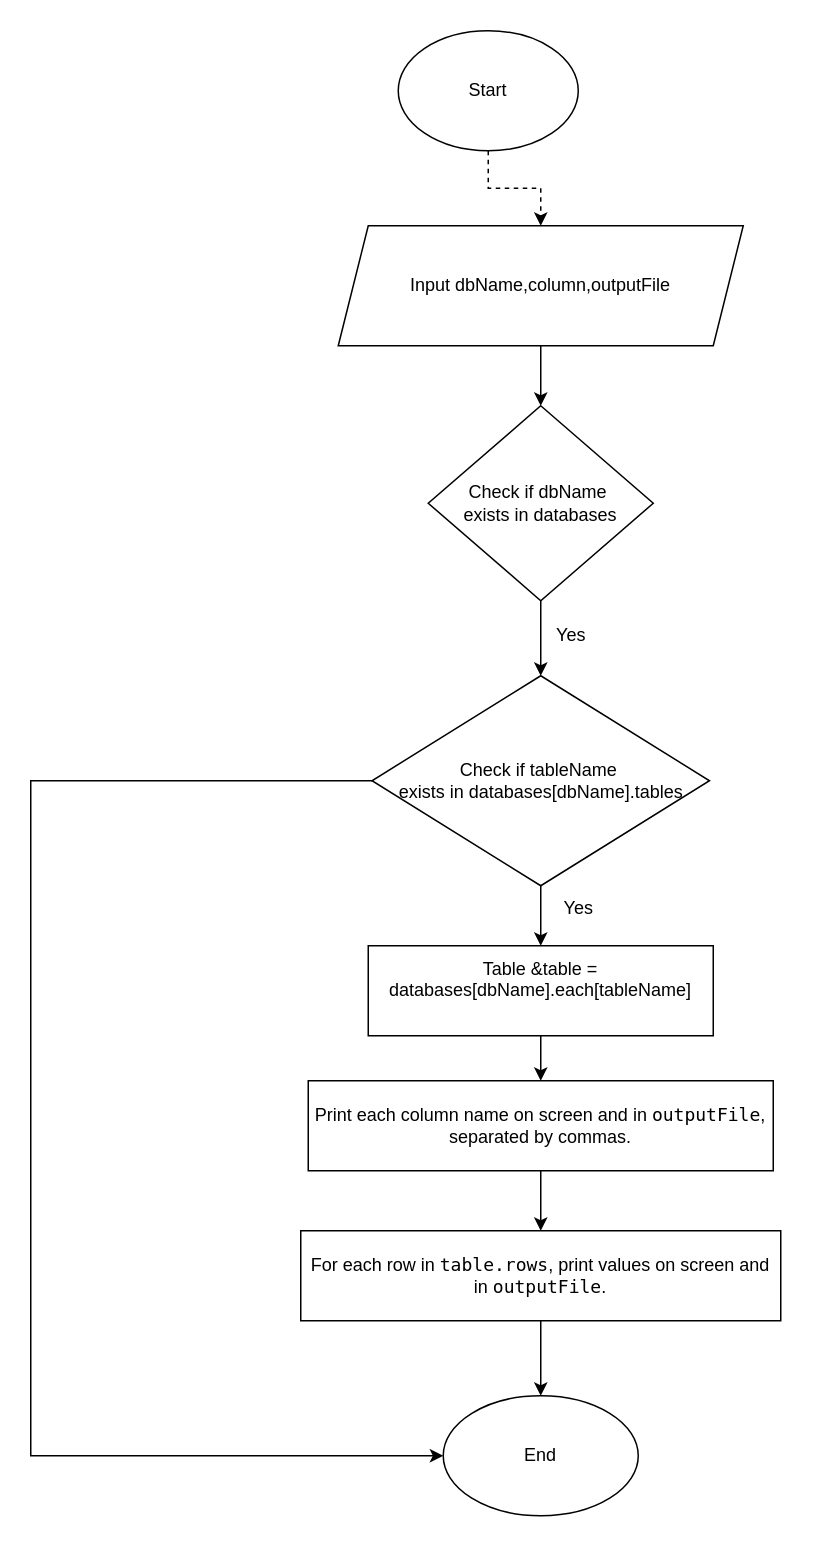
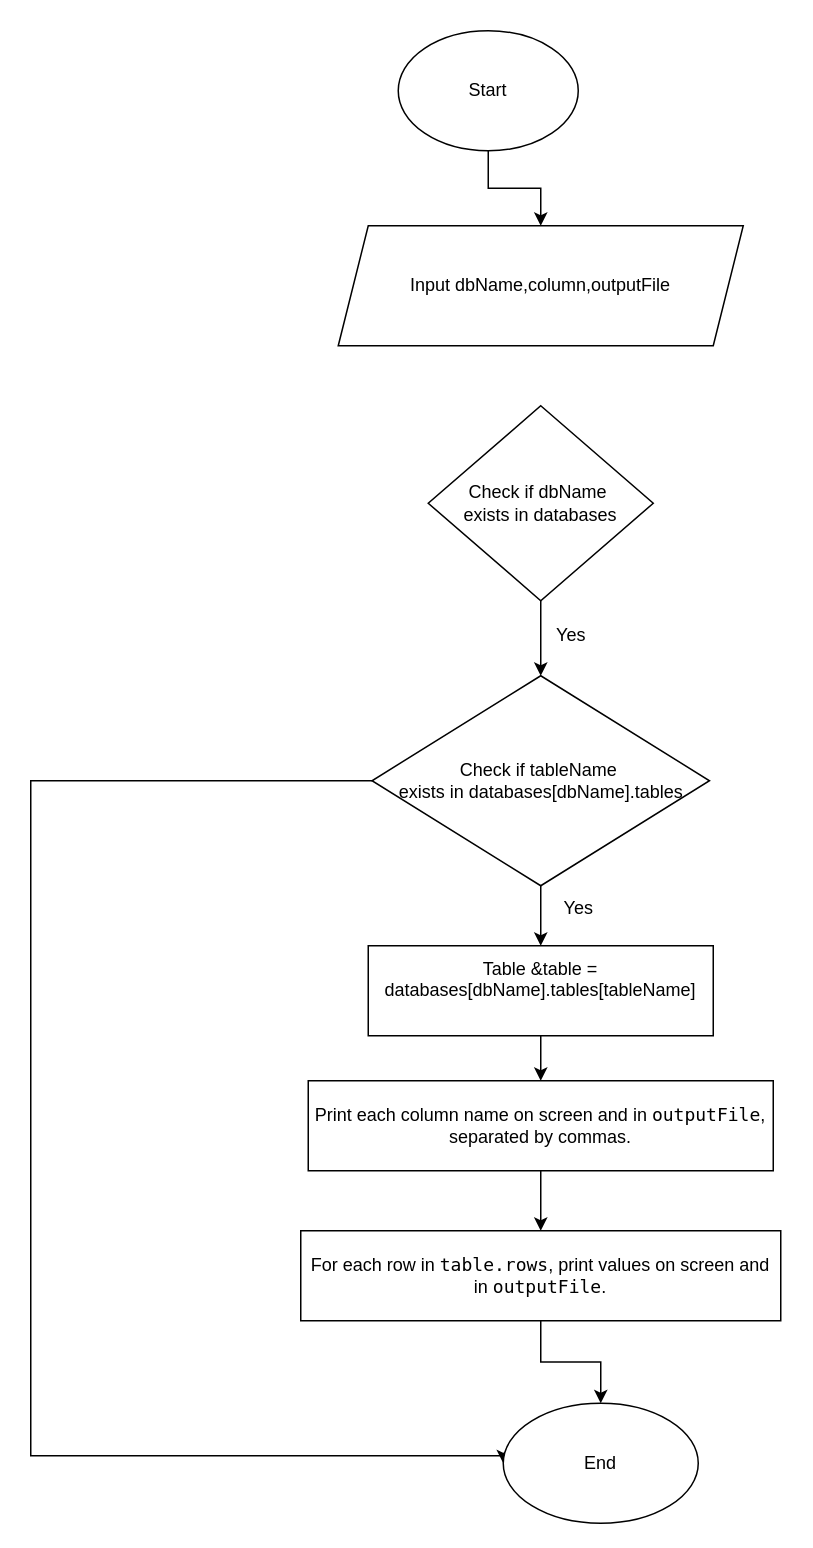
  <mxCell id="0" />
  <mxCell id="1" parent="0" />
- <mxCell id="2" style="edgeStyle=orthogonalEdgeStyle;rounded=0;orthogonalLoop=1;jettySize=auto;html=1;exitX=0.5;exitY=1;exitDx=0;exitDy=0;entryX=0.5;entryY=0;entryDx=0;entryDy=0;dashed=1;" edge="1" parent="1" source="3" target="5"><mxGeometry relative="1" as="geometry"><mxPoint x="360" y="120" as="targetPoint" /></mxGeometry></mxCell>
+ <mxCell id="2" style="edgeStyle=orthogonalEdgeStyle;rounded=0;orthogonalLoop=1;jettySize=auto;html=1;exitX=0.5;exitY=1;exitDx=0;exitDy=0;entryX=0.5;entryY=0;entryDx=0;entryDy=0;" edge="1" parent="1" source="3" target="5"><mxGeometry relative="1" as="geometry"><mxPoint x="360" y="120" as="targetPoint" /></mxGeometry></mxCell>
  <mxCell id="3" value="Start" style="ellipse;whiteSpace=wrap;html=1;" vertex="1" parent="1"><mxGeometry x="265" y="20" width="120" height="80" as="geometry" /></mxCell>
- <mxCell id="4" style="edgeStyle=orthogonalEdgeStyle;rounded=0;orthogonalLoop=1;jettySize=auto;html=1;entryX=0.5;entryY=0;entryDx=0;entryDy=0;" edge="1" parent="1" source="5" target="7"><mxGeometry relative="1" as="geometry" /></mxCell>
  <mxCell id="5" value="Input dbName,column,outputFile" style="shape=parallelogram;perimeter=parallelogramPerimeter;whiteSpace=wrap;html=1;fixedSize=1;" vertex="1" parent="1"><mxGeometry x="225" y="150" width="270" height="80" as="geometry" /></mxCell>
  <mxCell id="6" style="edgeStyle=orthogonalEdgeStyle;rounded=0;orthogonalLoop=1;jettySize=auto;html=1;" edge="1" parent="1" source="7" target="10"><mxGeometry relative="1" as="geometry" /></mxCell>
  <mxCell id="7" value="Check if dbName&amp;nbsp;&lt;div&gt;exists in databases&lt;/div&gt;" style="rhombus;whiteSpace=wrap;html=1;" vertex="1" parent="1"><mxGeometry x="285" y="270" width="150" height="130" as="geometry" /></mxCell>
  <mxCell id="8" style="edgeStyle=orthogonalEdgeStyle;rounded=0;orthogonalLoop=1;jettySize=auto;html=1;entryX=0.5;entryY=0;entryDx=0;entryDy=0;" edge="1" parent="1" source="10" target="12"><mxGeometry relative="1" as="geometry" /></mxCell>
  <mxCell id="9" style="edgeStyle=orthogonalEdgeStyle;rounded=0;orthogonalLoop=1;jettySize=auto;html=1;entryX=0;entryY=0.5;entryDx=0;entryDy=0;" edge="1" parent="1" source="10" target="17"><mxGeometry relative="1" as="geometry"><mxPoint x="290.5" y="902" as="targetPoint" /><Array as="points"><mxPoint x="20" y="520" /><mxPoint x="20" y="970" /></Array></mxGeometry></mxCell>
  <mxCell id="10" value="Check if tableName&amp;nbsp;&lt;div&gt;exists in databases[dbName].tables&lt;/div&gt;" style="rhombus;whiteSpace=wrap;html=1;" vertex="1" parent="1"><mxGeometry x="247.5" y="450" width="225" height="140" as="geometry" /></mxCell>
  <mxCell id="11" style="edgeStyle=orthogonalEdgeStyle;rounded=0;orthogonalLoop=1;jettySize=auto;html=1;exitX=0.5;exitY=1;exitDx=0;exitDy=0;entryX=0.5;entryY=0;entryDx=0;entryDy=0;" edge="1" parent="1" source="12" target="14"><mxGeometry relative="1" as="geometry" /></mxCell>
- <mxCell id="12" value="Table &amp;amp;table = databases[dbName].each[tableName]&lt;div&gt;&lt;br&gt;&lt;/div&gt;" style="rounded=0;whiteSpace=wrap;html=1;" vertex="1" parent="1"><mxGeometry x="245" y="630" width="230" height="60" as="geometry" /></mxCell>
+ <mxCell id="12" value="Table &amp;amp;table = databases[dbName].tables[tableName]&lt;div&gt;&lt;br&gt;&lt;/div&gt;" style="rounded=0;whiteSpace=wrap;html=1;" vertex="1" parent="1"><mxGeometry x="245" y="630" width="230" height="60" as="geometry" /></mxCell>
  <mxCell id="13" style="edgeStyle=orthogonalEdgeStyle;rounded=0;orthogonalLoop=1;jettySize=auto;html=1;exitX=0.5;exitY=1;exitDx=0;exitDy=0;entryX=0.5;entryY=0;entryDx=0;entryDy=0;" edge="1" parent="1" source="14" target="16"><mxGeometry relative="1" as="geometry" /></mxCell>
  <mxCell id="14" value="Print each column name on screen and in &lt;code&gt;outputFile&lt;/code&gt;, separated by commas." style="rounded=0;whiteSpace=wrap;html=1;" vertex="1" parent="1"><mxGeometry x="205" y="720" width="310" height="60" as="geometry" /></mxCell>
  <mxCell id="15" style="edgeStyle=orthogonalEdgeStyle;rounded=0;orthogonalLoop=1;jettySize=auto;html=1;entryX=0.5;entryY=0;entryDx=0;entryDy=0;" edge="1" parent="1" source="16" target="17"><mxGeometry relative="1" as="geometry" /></mxCell>
  <mxCell id="16" value="For each row in &lt;code&gt;table.rows&lt;/code&gt;, print values on screen and in &lt;code&gt;outputFile&lt;/code&gt;." style="rounded=0;whiteSpace=wrap;html=1;" vertex="1" parent="1"><mxGeometry x="200" y="820" width="320" height="60" as="geometry" /></mxCell>
- <mxCell id="17" value="End" style="ellipse;whiteSpace=wrap;html=1;" vertex="1" parent="1"><mxGeometry x="295" y="930" width="130" height="80" as="geometry" /></mxCell>
+ <mxCell id="17" value="End" style="ellipse;whiteSpace=wrap;html=1;" vertex="1" parent="1"><mxGeometry x="335" y="935" width="130" height="80" as="geometry" /></mxCell>
  <mxCell id="18" value="Yes" style="text;html=1;align=center;verticalAlign=middle;resizable=0;points=[];autosize=1;strokeColor=none;fillColor=none;" vertex="1" parent="1"><mxGeometry x="365" y="590" width="40" height="30" as="geometry" /></mxCell>
  <mxCell id="19" value="Yes" style="text;html=1;align=center;verticalAlign=middle;resizable=0;points=[];autosize=1;strokeColor=none;fillColor=none;" vertex="1" parent="1"><mxGeometry x="360" y="408" width="40" height="30" as="geometry" /></mxCell>
